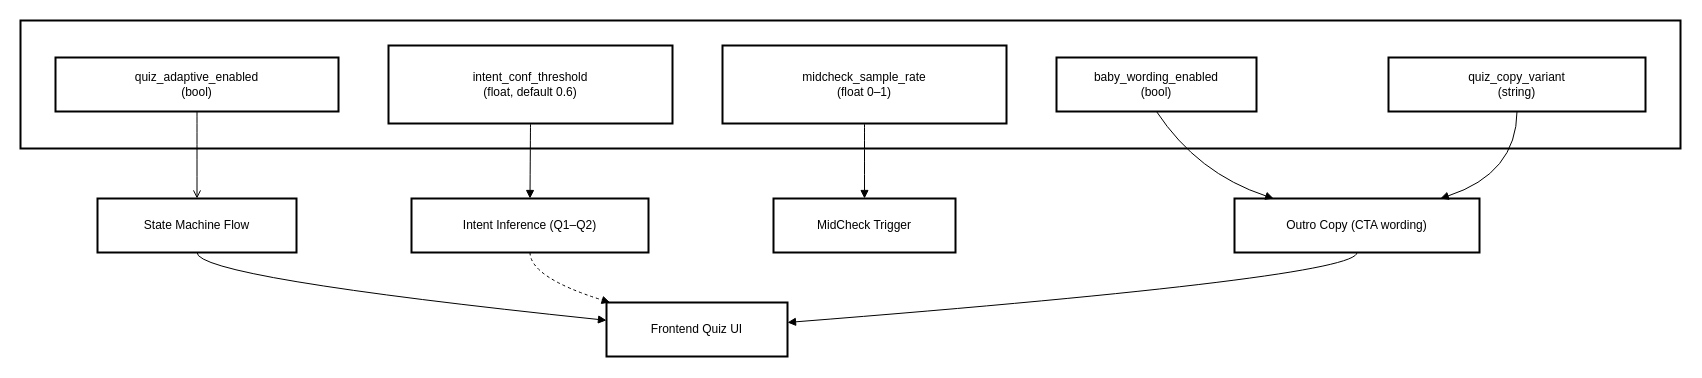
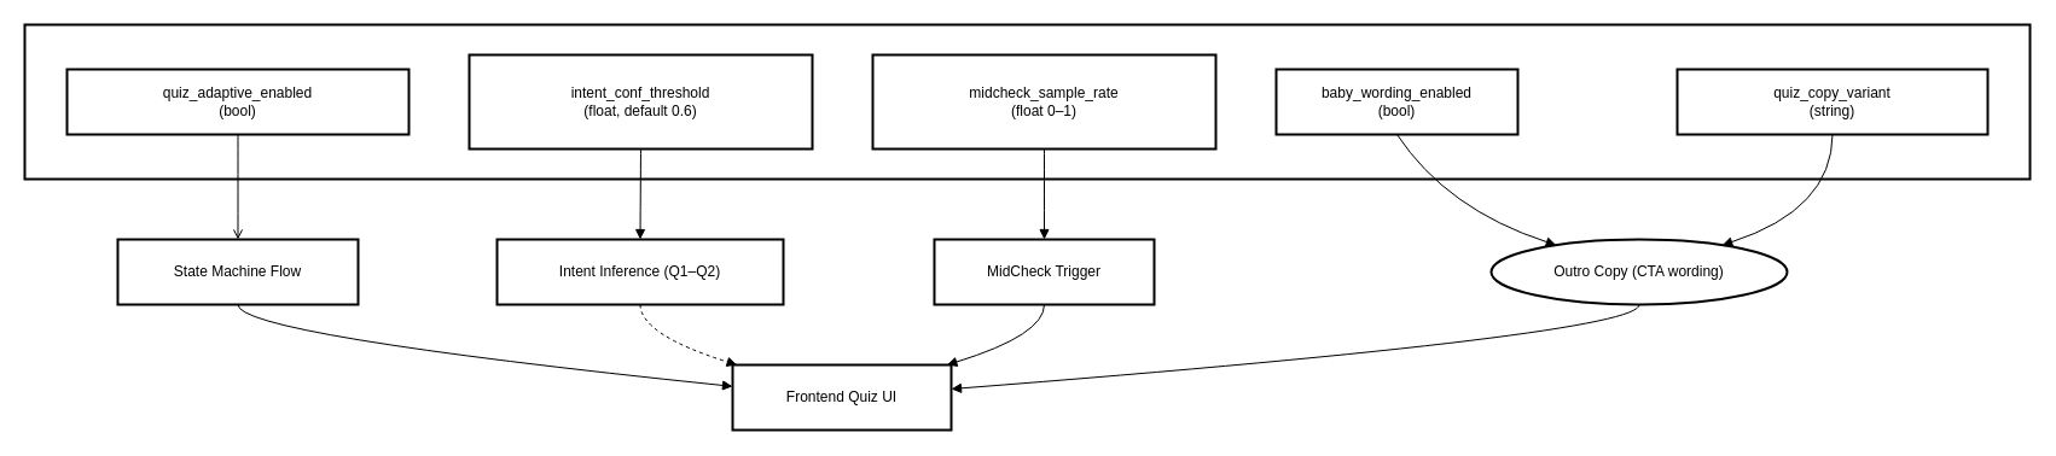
  <mxCell id="0" />
  <mxCell id="1" parent="0" />
  <mxCell id="2" value="Feature Flags (REMOTE_CONFIG)" style="whiteSpace=wrap;strokeWidth=2;" vertex="1" parent="1"><mxGeometry x="20" y="20" width="1660" height="128" as="geometry" /></mxCell>
  <mxCell id="3" value="quiz_adaptive_enabled&#10;(bool)" style="whiteSpace=wrap;strokeWidth=2;" vertex="1" parent="1"><mxGeometry x="55" y="57" width="283" height="54" as="geometry" /></mxCell>
  <mxCell id="4" value="intent_conf_threshold&#10;(float, default 0.6)" style="whiteSpace=wrap;strokeWidth=2;" vertex="1" parent="1"><mxGeometry x="388" y="45" width="284" height="78" as="geometry" /></mxCell>
  <mxCell id="5" value="midcheck_sample_rate&#10;(float 0–1)" style="whiteSpace=wrap;strokeWidth=2;" vertex="1" parent="1"><mxGeometry x="722" y="45" width="284" height="78" as="geometry" /></mxCell>
  <mxCell id="6" value="baby_wording_enabled&#10;(bool)" style="whiteSpace=wrap;strokeWidth=2;" vertex="1" parent="1"><mxGeometry x="1056" y="57" width="200" height="54" as="geometry" /></mxCell>
  <mxCell id="7" value="quiz_copy_variant&#10;(string)" style="whiteSpace=wrap;strokeWidth=2;" vertex="1" parent="1"><mxGeometry x="1388" y="57" width="257" height="54" as="geometry" /></mxCell>
  <mxCell id="8" value="State Machine Flow" style="whiteSpace=wrap;strokeWidth=2;" vertex="1" parent="1"><mxGeometry x="97" y="198" width="199" height="54" as="geometry" /></mxCell>
  <mxCell id="9" value="Intent Inference (Q1–Q2)" style="whiteSpace=wrap;strokeWidth=2;" vertex="1" parent="1"><mxGeometry x="411" y="198" width="237" height="54" as="geometry" /></mxCell>
  <mxCell id="10" value="MidCheck Trigger" style="whiteSpace=wrap;strokeWidth=2;" vertex="1" parent="1"><mxGeometry x="773" y="198" width="182" height="54" as="geometry" /></mxCell>
- <mxCell id="11" value="Outro Copy (CTA wording)" style="whiteSpace=wrap;strokeWidth=2;" vertex="1" parent="1"><mxGeometry x="1234" y="198" width="245" height="54" as="geometry" /></mxCell>
+ <mxCell id="11" value="Outro Copy (CTA wording)" style="ellipse;whiteSpace=wrap;strokeWidth=2;" vertex="1" parent="1"><mxGeometry x="1234" y="198" width="245" height="54" as="geometry" /></mxCell>
  <mxCell id="12" value="Frontend Quiz UI" style="whiteSpace=wrap;strokeWidth=2;" vertex="1" parent="1"><mxGeometry x="606" y="302" width="181" height="54" as="geometry" /></mxCell>
  <mxCell id="13" value="" style="curved=1;startArrow=none;endArrow=open;exitX=0.5;exitY=1;entryX=0.5;entryY=0;rounded=0;" edge="1" parent="1" source="3" target="8"><mxGeometry relative="1" as="geometry"><Array as="points" /></mxGeometry></mxCell>
  <mxCell id="14" value="" style="curved=1;startArrow=none;endArrow=block;exitX=0.5;exitY=1;entryX=0.5;entryY=0;rounded=0;" edge="1" parent="1" source="4" target="9"><mxGeometry relative="1" as="geometry"><Array as="points" /></mxGeometry></mxCell>
  <mxCell id="15" value="" style="curved=1;startArrow=none;endArrow=block;exitX=0.5;exitY=1;entryX=0.5;entryY=0;rounded=0;" edge="1" parent="1" source="5" target="10"><mxGeometry relative="1" as="geometry"><Array as="points" /></mxGeometry></mxCell>
  <mxCell id="16" value="" style="curved=1;startArrow=none;endArrow=block;exitX=0.5;exitY=1;entryX=0.16;entryY=0;rounded=0;" edge="1" parent="1" source="6" target="11"><mxGeometry relative="1" as="geometry"><Array as="points"><mxPoint x="1197" y="173" /></Array></mxGeometry></mxCell>
  <mxCell id="17" value="" style="curved=1;startArrow=none;endArrow=block;exitX=0.5;exitY=1;entryX=0.84;entryY=0;rounded=0;" edge="1" parent="1" source="7" target="11"><mxGeometry relative="1" as="geometry"><Array as="points"><mxPoint x="1516" y="173" /></Array></mxGeometry></mxCell>
  <mxCell id="18" value="" style="curved=1;startArrow=none;endArrow=block;exitX=0.5;exitY=1;entryX=0;entryY=0.33;rounded=0;" edge="1" parent="1" source="8" target="12"><mxGeometry relative="1" as="geometry"><Array as="points"><mxPoint x="196" y="277" /></Array></mxGeometry></mxCell>
  <mxCell id="19" value="" style="curved=1;startArrow=none;endArrow=block;exitX=0.5;exitY=1;entryX=0.02;entryY=0;rounded=0;dashed=1;" edge="1" parent="1" source="9" target="12"><mxGeometry relative="1" as="geometry"><Array as="points"><mxPoint x="530" y="277" /></Array></mxGeometry></mxCell>
+ <mxCell id="20" value="" style="curved=1;startArrow=none;endArrow=block;exitX=0.5;exitY=1;entryX=0.98;entryY=0;rounded=0;" edge="1" parent="1" source="10" target="12"><mxGeometry relative="1" as="geometry"><Array as="points"><mxPoint x="864" y="277" /></Array></mxGeometry></mxCell>
  <mxCell id="21" value="" style="curved=1;startArrow=none;endArrow=block;exitX=0.5;exitY=1;entryX=1;entryY=0.37;rounded=0;" edge="1" parent="1" source="11" target="12"><mxGeometry relative="1" as="geometry"><Array as="points"><mxPoint x="1357" y="277" /></Array></mxGeometry></mxCell>
